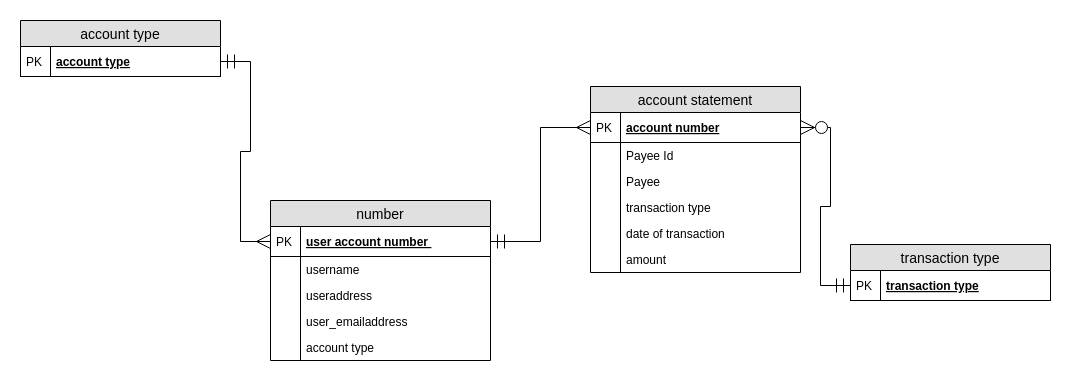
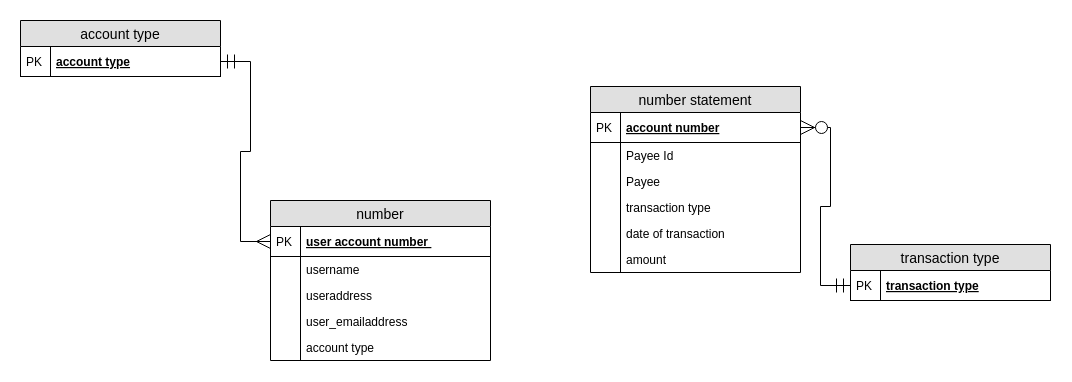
  <mxCell id="0" />
  <mxCell id="1" parent="0" />
  <mxCell id="2" value="account type" style="swimlane;fontStyle=0;childLayout=stackLayout;horizontal=1;startSize=26;fillColor=#e0e0e0;horizontalStack=0;resizeParent=1;resizeParentMax=0;resizeLast=0;collapsible=1;marginBottom=0;swimlaneFillColor=#ffffff;align=center;fontSize=14;" parent="1" vertex="1"><mxGeometry x="20" y="20" width="200" height="56" as="geometry" /></mxCell>
  <mxCell id="3" value="account type" style="shape=partialRectangle;top=0;left=0;right=0;bottom=1;align=left;verticalAlign=middle;fillColor=none;spacingLeft=34;spacingRight=4;overflow=hidden;rotatable=0;points=[[0,0.5],[1,0.5]];portConstraint=eastwest;dropTarget=0;fontStyle=5;fontSize=12;" parent="2" vertex="1"><mxGeometry y="26" width="200" height="30" as="geometry" /></mxCell>
  <mxCell id="4" value="PK" style="shape=partialRectangle;top=0;left=0;bottom=0;fillColor=none;align=left;verticalAlign=middle;spacingLeft=4;spacingRight=4;overflow=hidden;rotatable=0;points=[];portConstraint=eastwest;part=1;fontSize=12;" parent="3" vertex="1" connectable="0"><mxGeometry width="30" height="30" as="geometry" /></mxCell>
- <mxCell id="5" value="account statement" style="swimlane;fontStyle=0;childLayout=stackLayout;horizontal=1;startSize=26;fillColor=#e0e0e0;horizontalStack=0;resizeParent=1;resizeParentMax=0;resizeLast=0;collapsible=1;marginBottom=0;swimlaneFillColor=#ffffff;align=center;fontSize=14;" parent="1" vertex="1"><mxGeometry x="590" y="86" width="210" height="186" as="geometry" /></mxCell>
+ <mxCell id="5" value="number statement" style="swimlane;fontStyle=0;childLayout=stackLayout;horizontal=1;startSize=26;fillColor=#e0e0e0;horizontalStack=0;resizeParent=1;resizeParentMax=0;resizeLast=0;collapsible=1;marginBottom=0;swimlaneFillColor=#ffffff;align=center;fontSize=14;" parent="1" vertex="1"><mxGeometry x="590" y="86" width="210" height="186" as="geometry" /></mxCell>
  <mxCell id="6" value="account number" style="shape=partialRectangle;top=0;left=0;right=0;bottom=1;align=left;verticalAlign=middle;fillColor=none;spacingLeft=34;spacingRight=4;overflow=hidden;rotatable=0;points=[[0,0.5],[1,0.5]];portConstraint=eastwest;dropTarget=0;fontStyle=5;fontSize=12;" parent="5" vertex="1"><mxGeometry y="26" width="210" height="30" as="geometry" /></mxCell>
  <mxCell id="7" value="PK" style="shape=partialRectangle;top=0;left=0;bottom=0;fillColor=none;align=left;verticalAlign=middle;spacingLeft=4;spacingRight=4;overflow=hidden;rotatable=0;points=[];portConstraint=eastwest;part=1;fontSize=12;" parent="6" vertex="1" connectable="0"><mxGeometry width="30" height="30" as="geometry" /></mxCell>
  <mxCell id="8" value="Payee Id " style="shape=partialRectangle;top=0;left=0;right=0;bottom=0;align=left;verticalAlign=top;fillColor=none;spacingLeft=34;spacingRight=4;overflow=hidden;rotatable=0;points=[[0,0.5],[1,0.5]];portConstraint=eastwest;dropTarget=0;fontSize=12;" parent="5" vertex="1"><mxGeometry y="56" width="210" height="26" as="geometry" /></mxCell>
  <mxCell id="9" value="" style="shape=partialRectangle;top=0;left=0;bottom=0;fillColor=none;align=left;verticalAlign=top;spacingLeft=4;spacingRight=4;overflow=hidden;rotatable=0;points=[];portConstraint=eastwest;part=1;fontSize=12;" parent="8" vertex="1" connectable="0"><mxGeometry width="30" height="26" as="geometry" /></mxCell>
  <mxCell id="10" value="Payee  " style="shape=partialRectangle;top=0;left=0;right=0;bottom=0;align=left;verticalAlign=top;fillColor=none;spacingLeft=34;spacingRight=4;overflow=hidden;rotatable=0;points=[[0,0.5],[1,0.5]];portConstraint=eastwest;dropTarget=0;fontSize=12;" parent="5" vertex="1"><mxGeometry y="82" width="210" height="26" as="geometry" /></mxCell>
  <mxCell id="11" value="" style="shape=partialRectangle;top=0;left=0;bottom=0;fillColor=none;align=left;verticalAlign=top;spacingLeft=4;spacingRight=4;overflow=hidden;rotatable=0;points=[];portConstraint=eastwest;part=1;fontSize=12;" parent="10" vertex="1" connectable="0"><mxGeometry width="30" height="26" as="geometry" /></mxCell>
  <mxCell id="12" value="transaction type " style="shape=partialRectangle;top=0;left=0;right=0;bottom=0;align=left;verticalAlign=top;fillColor=none;spacingLeft=34;spacingRight=4;overflow=hidden;rotatable=0;points=[[0,0.5],[1,0.5]];portConstraint=eastwest;dropTarget=0;fontSize=12;" parent="5" vertex="1"><mxGeometry y="108" width="210" height="26" as="geometry" /></mxCell>
  <mxCell id="13" value="" style="shape=partialRectangle;top=0;left=0;bottom=0;fillColor=none;align=left;verticalAlign=top;spacingLeft=4;spacingRight=4;overflow=hidden;rotatable=0;points=[];portConstraint=eastwest;part=1;fontSize=12;" parent="12" vertex="1" connectable="0"><mxGeometry width="30" height="26" as="geometry" /></mxCell>
  <mxCell id="14" value="date of transaction" style="shape=partialRectangle;top=0;left=0;right=0;bottom=0;align=left;verticalAlign=top;fillColor=none;spacingLeft=34;spacingRight=4;overflow=hidden;rotatable=0;points=[[0,0.5],[1,0.5]];portConstraint=eastwest;dropTarget=0;fontSize=12;" parent="5" vertex="1"><mxGeometry y="134" width="210" height="26" as="geometry" /></mxCell>
  <mxCell id="15" value="" style="shape=partialRectangle;top=0;left=0;bottom=0;fillColor=none;align=left;verticalAlign=top;spacingLeft=4;spacingRight=4;overflow=hidden;rotatable=0;points=[];portConstraint=eastwest;part=1;fontSize=12;" parent="14" vertex="1" connectable="0"><mxGeometry width="30" height="26" as="geometry" /></mxCell>
  <mxCell id="16" value="amount" style="shape=partialRectangle;top=0;left=0;right=0;bottom=0;align=left;verticalAlign=top;fillColor=none;spacingLeft=34;spacingRight=4;overflow=hidden;rotatable=0;points=[[0,0.5],[1,0.5]];portConstraint=eastwest;dropTarget=0;fontSize=12;" parent="5" vertex="1"><mxGeometry y="160" width="210" height="26" as="geometry" /></mxCell>
  <mxCell id="17" value="" style="shape=partialRectangle;top=0;left=0;bottom=0;fillColor=none;align=left;verticalAlign=top;spacingLeft=4;spacingRight=4;overflow=hidden;rotatable=0;points=[];portConstraint=eastwest;part=1;fontSize=12;" parent="16" vertex="1" connectable="0"><mxGeometry width="30" height="26" as="geometry" /></mxCell>
  <mxCell id="18" value="number" style="swimlane;fontStyle=0;childLayout=stackLayout;horizontal=1;startSize=26;fillColor=#e0e0e0;horizontalStack=0;resizeParent=1;resizeParentMax=0;resizeLast=0;collapsible=1;marginBottom=0;swimlaneFillColor=#ffffff;align=center;fontSize=14;" parent="1" vertex="1"><mxGeometry x="270" y="200" width="220" height="160" as="geometry" /></mxCell>
  <mxCell id="19" value="user account number " style="shape=partialRectangle;top=0;left=0;right=0;bottom=1;align=left;verticalAlign=middle;fillColor=none;spacingLeft=34;spacingRight=4;overflow=hidden;rotatable=0;points=[[0,0.5],[1,0.5]];portConstraint=eastwest;dropTarget=0;fontStyle=5;fontSize=12;" parent="18" vertex="1"><mxGeometry y="26" width="220" height="30" as="geometry" /></mxCell>
  <mxCell id="20" value="PK" style="shape=partialRectangle;top=0;left=0;bottom=0;fillColor=none;align=left;verticalAlign=middle;spacingLeft=4;spacingRight=4;overflow=hidden;rotatable=0;points=[];portConstraint=eastwest;part=1;fontSize=12;" parent="19" vertex="1" connectable="0"><mxGeometry width="30" height="30" as="geometry" /></mxCell>
  <mxCell id="21" value="username" style="shape=partialRectangle;top=0;left=0;right=0;bottom=0;align=left;verticalAlign=top;fillColor=none;spacingLeft=34;spacingRight=4;overflow=hidden;rotatable=0;points=[[0,0.5],[1,0.5]];portConstraint=eastwest;dropTarget=0;fontSize=12;" parent="18" vertex="1"><mxGeometry y="56" width="220" height="26" as="geometry" /></mxCell>
  <mxCell id="22" value="" style="shape=partialRectangle;top=0;left=0;bottom=0;fillColor=none;align=left;verticalAlign=top;spacingLeft=4;spacingRight=4;overflow=hidden;rotatable=0;points=[];portConstraint=eastwest;part=1;fontSize=12;" parent="21" vertex="1" connectable="0"><mxGeometry width="30" height="26" as="geometry" /></mxCell>
  <mxCell id="23" value="useraddress" style="shape=partialRectangle;top=0;left=0;right=0;bottom=0;align=left;verticalAlign=top;fillColor=none;spacingLeft=34;spacingRight=4;overflow=hidden;rotatable=0;points=[[0,0.5],[1,0.5]];portConstraint=eastwest;dropTarget=0;fontSize=12;" parent="18" vertex="1"><mxGeometry y="82" width="220" height="26" as="geometry" /></mxCell>
  <mxCell id="24" value="" style="shape=partialRectangle;top=0;left=0;bottom=0;fillColor=none;align=left;verticalAlign=top;spacingLeft=4;spacingRight=4;overflow=hidden;rotatable=0;points=[];portConstraint=eastwest;part=1;fontSize=12;" parent="23" vertex="1" connectable="0"><mxGeometry width="30" height="26" as="geometry" /></mxCell>
  <mxCell id="25" value="user_emailaddress " style="shape=partialRectangle;top=0;left=0;right=0;bottom=0;align=left;verticalAlign=top;fillColor=none;spacingLeft=34;spacingRight=4;overflow=hidden;rotatable=0;points=[[0,0.5],[1,0.5]];portConstraint=eastwest;dropTarget=0;fontSize=12;" parent="18" vertex="1"><mxGeometry y="108" width="220" height="26" as="geometry" /></mxCell>
  <mxCell id="26" value="" style="shape=partialRectangle;top=0;left=0;bottom=0;fillColor=none;align=left;verticalAlign=top;spacingLeft=4;spacingRight=4;overflow=hidden;rotatable=0;points=[];portConstraint=eastwest;part=1;fontSize=12;" parent="25" vertex="1" connectable="0"><mxGeometry width="30" height="26" as="geometry" /></mxCell>
  <mxCell id="27" value="account type" style="shape=partialRectangle;top=0;left=0;right=0;bottom=0;align=left;verticalAlign=top;fillColor=none;spacingLeft=34;spacingRight=4;overflow=hidden;rotatable=0;points=[[0,0.5],[1,0.5]];portConstraint=eastwest;dropTarget=0;fontSize=12;" parent="18" vertex="1"><mxGeometry y="134" width="220" height="26" as="geometry" /></mxCell>
  <mxCell id="28" value="" style="shape=partialRectangle;top=0;left=0;bottom=0;fillColor=none;align=left;verticalAlign=top;spacingLeft=4;spacingRight=4;overflow=hidden;rotatable=0;points=[];portConstraint=eastwest;part=1;fontSize=12;" parent="27" vertex="1" connectable="0"><mxGeometry width="30" height="26" as="geometry" /></mxCell>
  <mxCell id="29" value="transaction type" style="swimlane;fontStyle=0;childLayout=stackLayout;horizontal=1;startSize=26;fillColor=#e0e0e0;horizontalStack=0;resizeParent=1;resizeParentMax=0;resizeLast=0;collapsible=1;marginBottom=0;swimlaneFillColor=#ffffff;align=center;fontSize=14;labelBorderColor=none;" parent="1" vertex="1"><mxGeometry x="850" y="244" width="200" height="56" as="geometry" /></mxCell>
  <mxCell id="30" value="transaction type" style="shape=partialRectangle;top=0;left=0;right=0;bottom=1;align=left;verticalAlign=middle;fillColor=none;spacingLeft=34;spacingRight=4;overflow=hidden;rotatable=0;points=[[0,0.5],[1,0.5]];portConstraint=eastwest;dropTarget=0;fontStyle=5;fontSize=12;" parent="29" vertex="1"><mxGeometry y="26" width="200" height="30" as="geometry" /></mxCell>
  <mxCell id="31" value="PK" style="shape=partialRectangle;top=0;left=0;bottom=0;fillColor=none;align=left;verticalAlign=middle;spacingLeft=4;spacingRight=4;overflow=hidden;rotatable=0;points=[];portConstraint=eastwest;part=1;fontSize=12;" parent="30" vertex="1" connectable="0"><mxGeometry width="30" height="30" as="geometry" /></mxCell>
- <mxCell id="32" style="edgeStyle=orthogonalEdgeStyle;rounded=0;orthogonalLoop=1;jettySize=auto;html=1;exitX=1;exitY=0.5;exitDx=0;exitDy=0;entryX=0;entryY=0.5;entryDx=0;entryDy=0;startArrow=ERmandOne;startFill=0;endArrow=ERmany;endFill=0;endSize=12;startSize=12;" parent="1" source="19" target="6" edge="1"><mxGeometry relative="1" as="geometry" /></mxCell>
  <mxCell id="33" style="edgeStyle=orthogonalEdgeStyle;rounded=0;orthogonalLoop=1;jettySize=auto;html=1;entryX=0;entryY=0.5;entryDx=0;entryDy=0;startArrow=ERmandOne;startFill=0;endArrow=ERmany;endFill=0;endSize=12;startSize=12;" parent="1" source="3" target="19" edge="1"><mxGeometry relative="1" as="geometry" /></mxCell>
  <mxCell id="34" style="edgeStyle=orthogonalEdgeStyle;rounded=0;orthogonalLoop=1;jettySize=auto;html=1;exitX=0;exitY=0.5;exitDx=0;exitDy=0;entryX=1;entryY=0.5;entryDx=0;entryDy=0;endArrow=ERzeroToMany;endFill=1;startArrow=ERmandOne;startFill=0;endSize=12;startSize=12;" parent="1" source="30" target="6" edge="1"><mxGeometry relative="1" as="geometry" /></mxCell>
